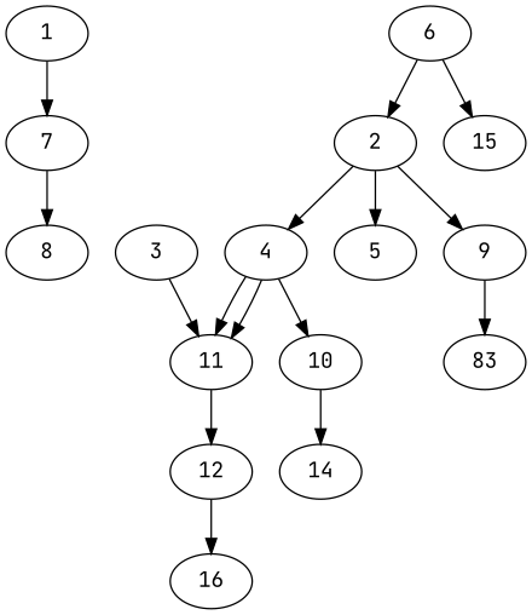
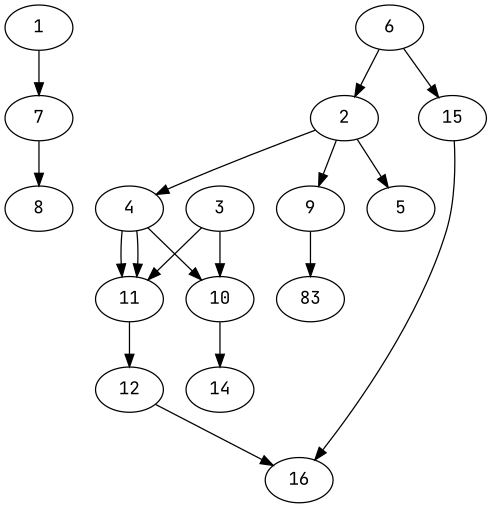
  digraph {
    fontname="JetBrains Mono"
    node [fontname="JetBrains Mono"]
    edge [fontname="JetBrains Mono"]
    1 [alpha=20.38]
    7 [alpha=39.61]
    3 [alpha=35.75]
    10 [alpha=42.69]
    11 [alpha=22.78]
    8 [alpha=49.65]
    14 [alpha=46.25]
    12 [alpha=28.95]
    2 [alpha=42.08]
    4 [alpha=43.28]
    5 [alpha=20.08]
    9 [alpha=30.06]
    6 [alpha=48.44]
    15 [alpha=25.08]
    n15 [alpha=42.58 label=83]
    16 [alpha=23.39]
    1 -> 7
    7 -> 8
+   3 -> 10
    3 -> 11
    10 -> 14
    11 -> 12
    12 -> 16
    2 -> 4
    2 -> 5
    2 -> 9
    4 -> 10
    4 -> 11
    4 -> 11
    9 -> n15
    6 -> 2
    6 -> 15
+   15 -> 16
  }
